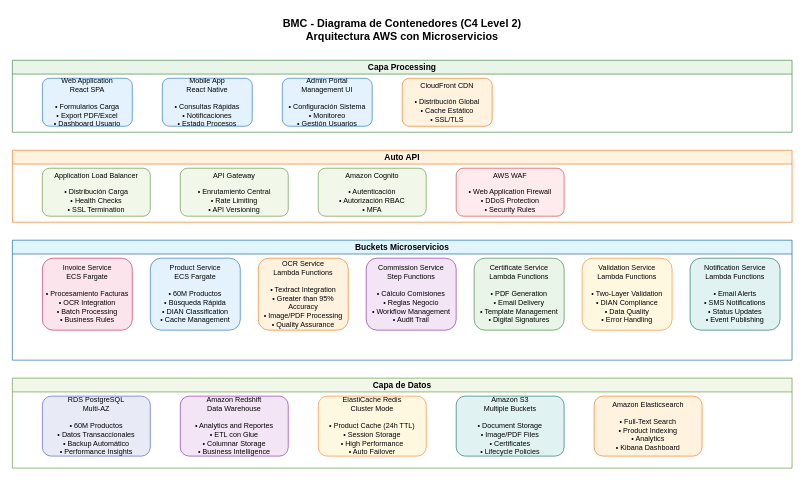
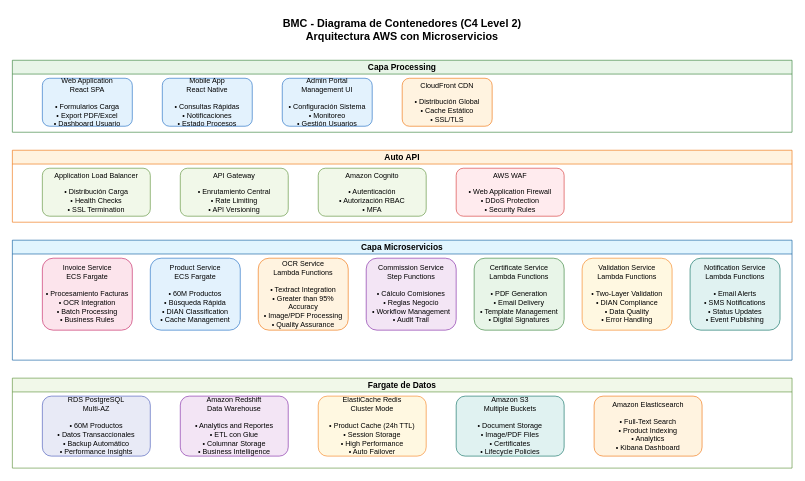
  <mxCell id="0" />
  <mxCell id="1" parent="0" />
  <mxCell id="2" value="Capa Processing" style="swimlane;whiteSpace=wrap;html=1;fillColor=#e8f5e8;strokeColor=#2e7d32;fontSize=14;fontStyle=1;" vertex="1" parent="1"><mxGeometry x="20" y="100" width="1300" height="120" as="geometry" /></mxCell>
  <mxCell id="3" value="Web Application&#10;React SPA&#10;&#10;• Formularios Carga&#10;• Export PDF/Excel&#10;• Dashboard Usuario" style="rounded=1;whiteSpace=wrap;html=1;fillColor=#e3f2fd;strokeColor=#1565c0;" vertex="1" parent="2"><mxGeometry x="50" y="30" width="150" height="80" as="geometry" /></mxCell>
  <mxCell id="4" value="Mobile App&#10;React Native&#10;&#10;• Consultas Rápidas&#10;• Notificaciones&#10;• Estado Procesos" style="rounded=1;whiteSpace=wrap;html=1;fillColor=#e3f2fd;strokeColor=#1565c0;" vertex="1" parent="2"><mxGeometry x="250" y="30" width="150" height="80" as="geometry" /></mxCell>
  <mxCell id="5" value="Admin Portal&#10;Management UI&#10;&#10;• Configuración Sistema&#10;• Monitoreo&#10;• Gestión Usuarios" style="rounded=1;whiteSpace=wrap;html=1;fillColor=#e3f2fd;strokeColor=#1565c0;" vertex="1" parent="2"><mxGeometry x="450" y="30" width="150" height="80" as="geometry" /></mxCell>
  <mxCell id="6" value="CloudFront CDN&#10;&#10;• Distribución Global&#10;• Cache Estático&#10;• SSL/TLS" style="rounded=1;whiteSpace=wrap;html=1;fillColor=#fff3e0;strokeColor=#ef6c00;" vertex="1" parent="2"><mxGeometry x="650" y="30" width="150" height="80" as="geometry" /></mxCell>
  <mxCell id="7" value="Auto API" style="swimlane;whiteSpace=wrap;html=1;fillColor=#fff3e0;strokeColor=#ef6c00;fontSize=14;fontStyle=1;" vertex="1" parent="1"><mxGeometry x="20" y="250" width="1300" height="120" as="geometry" /></mxCell>
  <mxCell id="8" value="Application Load Balancer&#10;&#10;• Distribución Carga&#10;• Health Checks&#10;• SSL Termination" style="rounded=1;whiteSpace=wrap;html=1;fillColor=#f1f8e9;strokeColor=#558b2f;" vertex="1" parent="7"><mxGeometry x="50" y="30" width="180" height="80" as="geometry" /></mxCell>
  <mxCell id="9" value="API Gateway&#10;&#10;• Enrutamiento Central&#10;• Rate Limiting&#10;• API Versioning" style="rounded=1;whiteSpace=wrap;html=1;fillColor=#f1f8e9;strokeColor=#558b2f;" vertex="1" parent="7"><mxGeometry x="280" y="30" width="180" height="80" as="geometry" /></mxCell>
  <mxCell id="10" value="Amazon Cognito&#10;&#10;• Autenticación&#10;• Autorización RBAC&#10;• MFA" style="rounded=1;whiteSpace=wrap;html=1;fillColor=#f1f8e9;strokeColor=#558b2f;" vertex="1" parent="7"><mxGeometry x="510" y="30" width="180" height="80" as="geometry" /></mxCell>
  <mxCell id="11" value="AWS WAF&#10;&#10;• Web Application Firewall&#10;• DDoS Protection&#10;• Security Rules" style="rounded=1;whiteSpace=wrap;html=1;fillColor=#ffebee;strokeColor=#d32f2f;" vertex="1" parent="7"><mxGeometry x="740" y="30" width="180" height="80" as="geometry" /></mxCell>
- <mxCell id="12" value="Buckets Microservicios" style="swimlane;whiteSpace=wrap;html=1;fillColor=#e1f5fe;strokeColor=#01579b;fontSize=14;fontStyle=1;" vertex="1" parent="1"><mxGeometry x="20" y="400" width="1300" height="200" as="geometry" /></mxCell>
+ <mxCell id="12" value="Capa Microservicios" style="swimlane;whiteSpace=wrap;html=1;fillColor=#e1f5fe;strokeColor=#01579b;fontSize=14;fontStyle=1;" vertex="1" parent="1"><mxGeometry x="20" y="400" width="1300" height="200" as="geometry" /></mxCell>
  <mxCell id="13" value="Invoice Service&#10;ECS Fargate&#10;&#10;• Procesamiento Facturas&#10;• OCR Integration&#10;• Batch Processing&#10;• Business Rules" style="rounded=1;whiteSpace=wrap;html=1;fillColor=#fce4ec;strokeColor=#c2185b;" vertex="1" parent="12"><mxGeometry x="50" y="30" width="150" height="120" as="geometry" /></mxCell>
  <mxCell id="14" value="Product Service&#10;ECS Fargate&#10;&#10;• 60M Productos&#10;• Búsqueda Rápida&#10;• DIAN Classification&#10;• Cache Management" style="rounded=1;whiteSpace=wrap;html=1;fillColor=#e3f2fd;strokeColor=#1565c0;" vertex="1" parent="12"><mxGeometry x="230" y="30" width="150" height="120" as="geometry" /></mxCell>
  <mxCell id="15" value="OCR Service&#10;Lambda Functions&#10;&#10;• Textract Integration&#10;• Greater than 95% Accuracy&#10;• Image/PDF Processing&#10;• Quality Assurance" style="rounded=1;whiteSpace=wrap;html=1;fillColor=#fff3e0;strokeColor=#ef6c00;" vertex="1" parent="12"><mxGeometry x="410" y="30" width="150" height="120" as="geometry" /></mxCell>
  <mxCell id="16" value="Commission Service&#10;Step Functions&#10;&#10;• Cálculo Comisiones&#10;• Reglas Negocio&#10;• Workflow Management&#10;• Audit Trail" style="rounded=1;whiteSpace=wrap;html=1;fillColor=#f3e5f5;strokeColor=#7b1fa2;" vertex="1" parent="12"><mxGeometry x="590" y="30" width="150" height="120" as="geometry" /></mxCell>
  <mxCell id="17" value="Certificate Service&#10;Lambda Functions&#10;&#10;• PDF Generation&#10;• Email Delivery&#10;• Template Management&#10;• Digital Signatures" style="rounded=1;whiteSpace=wrap;html=1;fillColor=#e8f5e8;strokeColor=#2e7d32;" vertex="1" parent="12"><mxGeometry x="770" y="30" width="150" height="120" as="geometry" /></mxCell>
  <mxCell id="18" value="Validation Service&#10;Lambda Functions&#10;&#10;• Two-Layer Validation&#10;• DIAN Compliance&#10;• Data Quality&#10;• Error Handling" style="rounded=1;whiteSpace=wrap;html=1;fillColor=#fff8e1;strokeColor=#f57f17;" vertex="1" parent="12"><mxGeometry x="950" y="30" width="150" height="120" as="geometry" /></mxCell>
  <mxCell id="19" value="Notification Service&#10;Lambda Functions&#10;&#10;• Email Alerts&#10;• SMS Notifications&#10;• Status Updates&#10;• Event Publishing" style="rounded=1;whiteSpace=wrap;html=1;fillColor=#e0f2f1;strokeColor=#00695c;" vertex="1" parent="12"><mxGeometry x="1130" y="30" width="150" height="120" as="geometry" /></mxCell>
- <mxCell id="20" value="Capa de Datos" style="swimlane;whiteSpace=wrap;html=1;fillColor=#f1f8e9;strokeColor=#558b2f;fontSize=14;fontStyle=1;" vertex="1" parent="1"><mxGeometry x="20" y="630" width="1300" height="150" as="geometry" /></mxCell>
+ <mxCell id="20" value="Fargate de Datos" style="swimlane;whiteSpace=wrap;html=1;fillColor=#f1f8e9;strokeColor=#558b2f;fontSize=14;fontStyle=1;" vertex="1" parent="1"><mxGeometry x="20" y="630" width="1300" height="150" as="geometry" /></mxCell>
  <mxCell id="21" value="RDS PostgreSQL&#10;Multi-AZ&#10;&#10;• 60M Productos&#10;• Datos Transaccionales&#10;• Backup Automático&#10;• Performance Insights" style="rounded=1;whiteSpace=wrap;html=1;fillColor=#e8eaf6;strokeColor=#3f51b5;" vertex="1" parent="20"><mxGeometry x="50" y="30" width="180" height="100" as="geometry" /></mxCell>
  <mxCell id="22" value="Amazon Redshift&#10;Data Warehouse&#10;&#10;• Analytics and Reportes&#10;• ETL con Glue&#10;• Columnar Storage&#10;• Business Intelligence" style="rounded=1;whiteSpace=wrap;html=1;fillColor=#f3e5f5;strokeColor=#7b1fa2;" vertex="1" parent="20"><mxGeometry x="280" y="30" width="180" height="100" as="geometry" /></mxCell>
  <mxCell id="23" value="ElastiCache Redis&#10;Cluster Mode&#10;&#10;• Product Cache (24h TTL)&#10;• Session Storage&#10;• High Performance&#10;• Auto Failover" style="rounded=1;whiteSpace=wrap;html=1;fillColor=#fff8e1;strokeColor=#f57f17;" vertex="1" parent="20"><mxGeometry x="510" y="30" width="180" height="100" as="geometry" /></mxCell>
  <mxCell id="24" value="Amazon S3&#10;Multiple Buckets&#10;&#10;• Document Storage&#10;• Image/PDF Files&#10;• Certificates&#10;• Lifecycle Policies" style="rounded=1;whiteSpace=wrap;html=1;fillColor=#e0f2f1;strokeColor=#00695c;" vertex="1" parent="20"><mxGeometry x="740" y="30" width="180" height="100" as="geometry" /></mxCell>
  <mxCell id="25" value="Amazon Elasticsearch&#10;&#10;• Full-Text Search&#10;• Product Indexing&#10;• Analytics&#10;• Kibana Dashboard" style="rounded=1;whiteSpace=wrap;html=1;fillColor=#fff3e0;strokeColor=#ef6c00;" vertex="1" parent="20"><mxGeometry x="970" y="30" width="180" height="100" as="geometry" /></mxCell>
  <mxCell id="26" value="BMC - Diagrama de Contenedores (C4 Level 2)&#10;Arquitectura AWS con Microservicios" style="text;html=1;strokeColor=none;fillColor=none;align=center;verticalAlign=middle;whiteSpace=wrap;rounded=0;fontSize=18;fontStyle=1;" vertex="1" parent="1"><mxGeometry x="470" y="20" width="400" height="60" as="geometry" /></mxCell>
